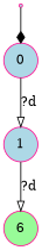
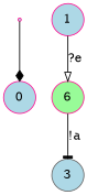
  digraph {
    node [color=deeppink fillcolor=lightblue shape=circle style=filled]
    edge [arrowhead=onormal]
    ENTRY [shape=point]
    0
    1
    n4 [fillcolor=palegreen label=6]
+   3 [color=gray40]
    ENTRY -> 0 [arrowhead=diamond]
-   0 -> 1 [label="?d"]
-   1 -> n4 [label="?d"]
+   1 -> n4 [label="?e"]
+   n4 -> 3 [arrowhead=tee label="!a"]
  }
